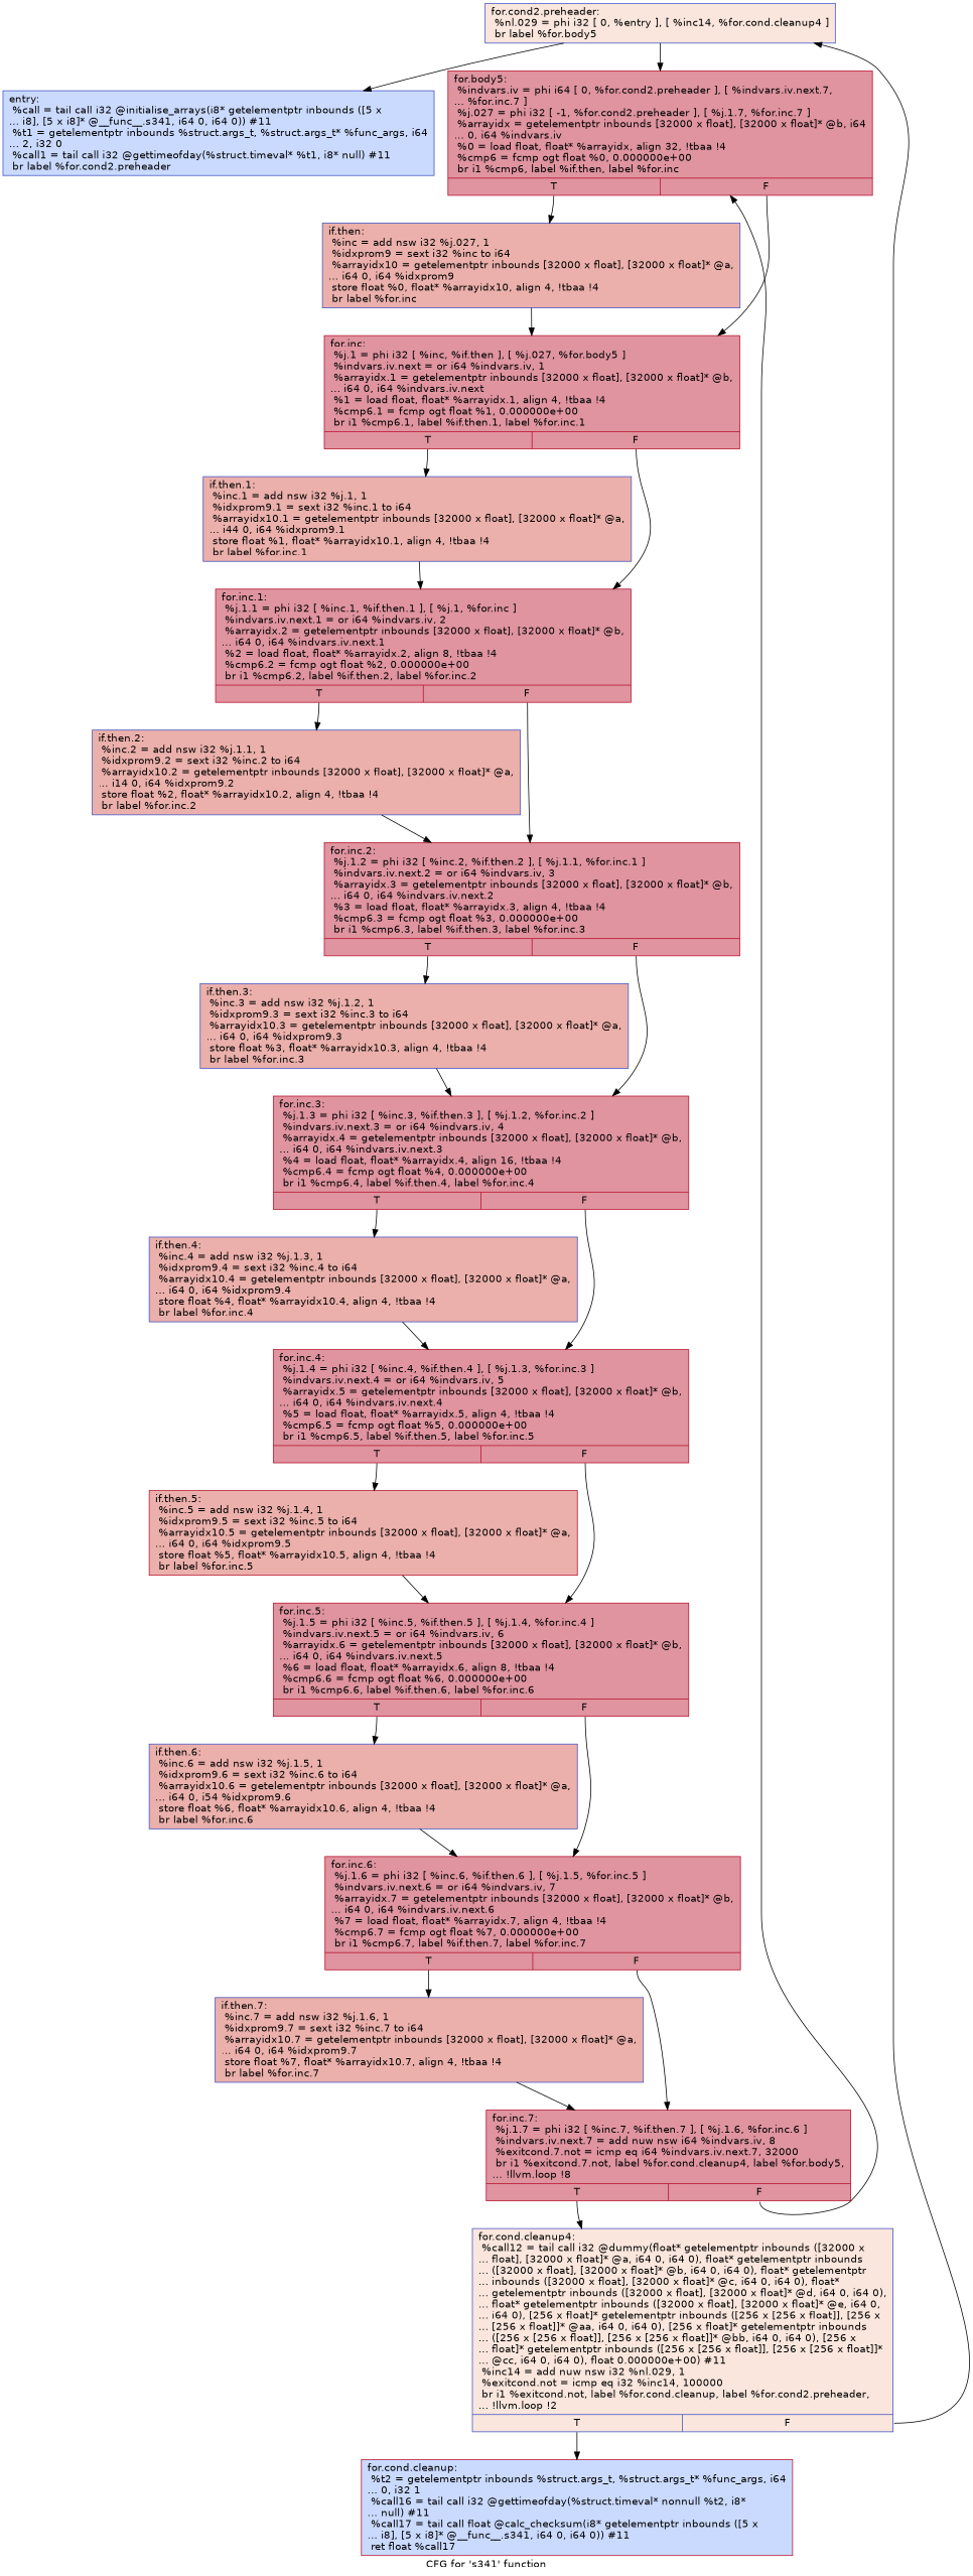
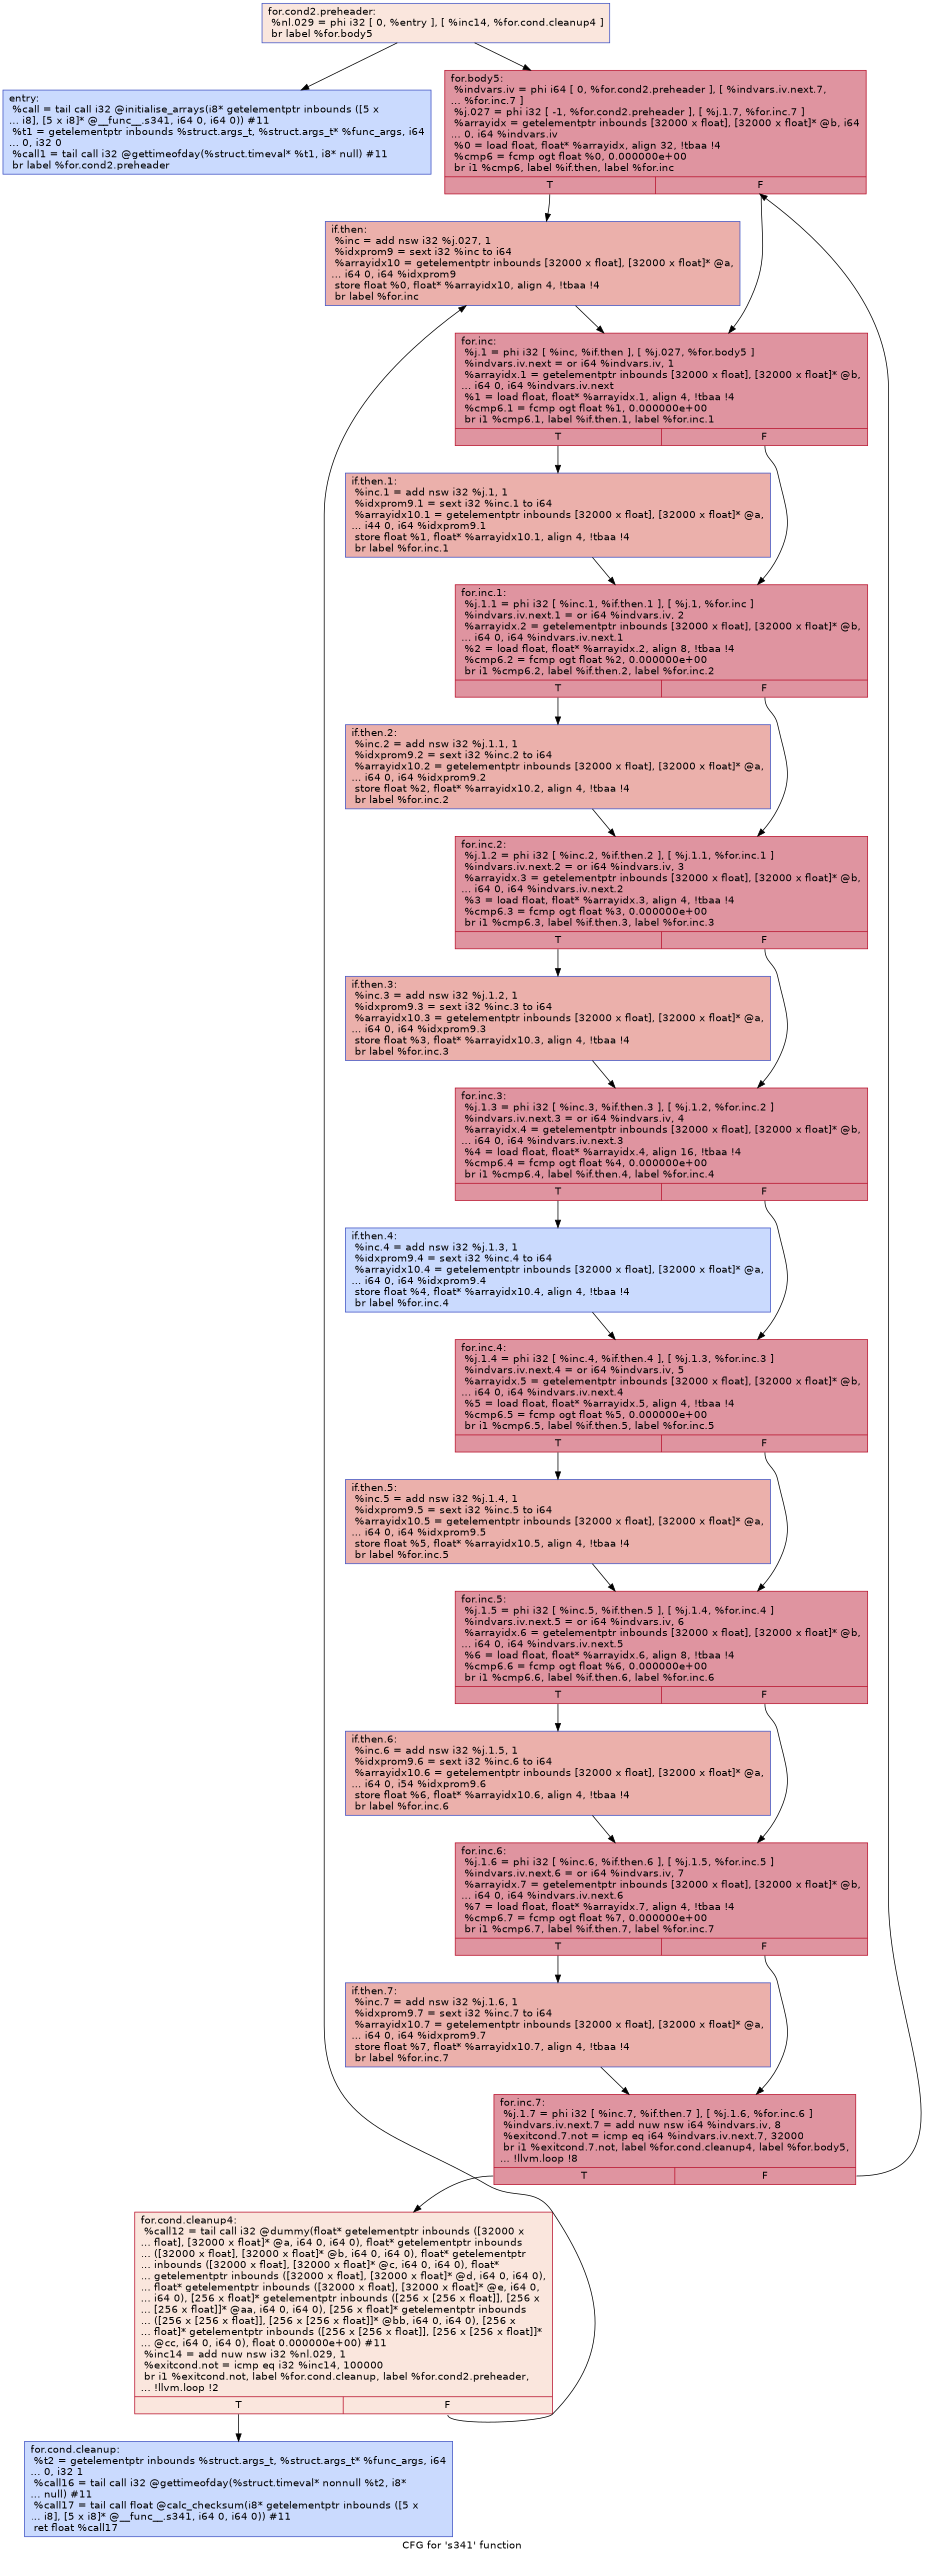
  digraph {
    fontname="DejaVu Sans"
    label="CFG for 's341' function"
    node [color="#3d50c3ff" fillcolor="#b70d2870" fontname="DejaVu Sans" shape=record style=filled]
    edge [fontname="DejaVu Sans"]
-   n1 [fillcolor="#88abfd70" label="{entry:\l  %call = tail call i32 @initialise_arrays(i8* getelementptr inbounds ([5 x\l... i8], [5 x i8]* @__func__.s341, i64 0, i64 0)) #11\l  %t1 = getelementptr inbounds %struct.args_t, %struct.args_t* %func_args, i64\l... 2, i32 0\l  %call1 = tail call i32 @gettimeofday(%struct.timeval* %t1, i8* null) #11\l  br label %for.cond2.preheader\l}"]
+   n1 [fillcolor="#88abfd70" label="{entry:\l  %call = tail call i32 @initialise_arrays(i8* getelementptr inbounds ([5 x\l... i8], [5 x i8]* @__func__.s341, i64 0, i64 0)) #11\l  %t1 = getelementptr inbounds %struct.args_t, %struct.args_t* %func_args, i64\l... 0, i32 0\l  %call1 = tail call i32 @gettimeofday(%struct.timeval* %t1, i8* null) #11\l  br label %for.cond2.preheader\l}"]
    n2 [fillcolor="#f3c7b170" label="{for.cond2.preheader:                              \l  %nl.029 = phi i32 [ 0, %entry ], [ %inc14, %for.cond.cleanup4 ]\l  br label %for.body5\l}"]
    n3 [color="#b70d28ff" label="{for.body5:                                        \l  %indvars.iv = phi i64 [ 0, %for.cond2.preheader ], [ %indvars.iv.next.7,\l... %for.inc.7 ]\l  %j.027 = phi i32 [ -1, %for.cond2.preheader ], [ %j.1.7, %for.inc.7 ]\l  %arrayidx = getelementptr inbounds [32000 x float], [32000 x float]* @b, i64\l... 0, i64 %indvars.iv\l  %0 = load float, float* %arrayidx, align 32, !tbaa !4\l  %cmp6 = fcmp ogt float %0, 0.000000e+00\l  br i1 %cmp6, label %if.then, label %for.inc\l|{<s0>T|<s1>F}}"]
    n4 [fillcolor="#d24b4070" label="{if.then:                                          \l  %inc = add nsw i32 %j.027, 1\l  %idxprom9 = sext i32 %inc to i64\l  %arrayidx10 = getelementptr inbounds [32000 x float], [32000 x float]* @a,\l... i64 0, i64 %idxprom9\l  store float %0, float* %arrayidx10, align 4, !tbaa !4\l  br label %for.inc\l}"]
    n5 [color="#b70d28ff" label="{for.inc:                                          \l  %j.1 = phi i32 [ %inc, %if.then ], [ %j.027, %for.body5 ]\l  %indvars.iv.next = or i64 %indvars.iv, 1\l  %arrayidx.1 = getelementptr inbounds [32000 x float], [32000 x float]* @b,\l... i64 0, i64 %indvars.iv.next\l  %1 = load float, float* %arrayidx.1, align 4, !tbaa !4\l  %cmp6.1 = fcmp ogt float %1, 0.000000e+00\l  br i1 %cmp6.1, label %if.then.1, label %for.inc.1\l|{<s0>T|<s1>F}}"]
    n6 [fillcolor="#d24b4070" label="{if.then.1:                                        \l  %inc.1 = add nsw i32 %j.1, 1\l  %idxprom9.1 = sext i32 %inc.1 to i64\l  %arrayidx10.1 = getelementptr inbounds [32000 x float], [32000 x float]* @a,\l... i44 0, i64 %idxprom9.1\l  store float %1, float* %arrayidx10.1, align 4, !tbaa !4\l  br label %for.inc.1\l}"]
    n7 [color="#b70d28ff" label="{for.inc.1:                                        \l  %j.1.1 = phi i32 [ %inc.1, %if.then.1 ], [ %j.1, %for.inc ]\l  %indvars.iv.next.1 = or i64 %indvars.iv, 2\l  %arrayidx.2 = getelementptr inbounds [32000 x float], [32000 x float]* @b,\l... i64 0, i64 %indvars.iv.next.1\l  %2 = load float, float* %arrayidx.2, align 8, !tbaa !4\l  %cmp6.2 = fcmp ogt float %2, 0.000000e+00\l  br i1 %cmp6.2, label %if.then.2, label %for.inc.2\l|{<s0>T|<s1>F}}"]
-   n8 [color="#b70d28ff" fillcolor="#88abfd70" label="{for.cond.cleanup:                                 \l  %t2 = getelementptr inbounds %struct.args_t, %struct.args_t* %func_args, i64\l... 0, i32 1\l  %call16 = tail call i32 @gettimeofday(%struct.timeval* nonnull %t2, i8*\l... null) #11\l  %call17 = tail call float @calc_checksum(i8* getelementptr inbounds ([5 x\l... i8], [5 x i8]* @__func__.s341, i64 0, i64 0)) #11\l  ret float %call17\l}"]
-   n9 [fillcolor="#f3c7b170" label="{for.cond.cleanup4:                                \l  %call12 = tail call i32 @dummy(float* getelementptr inbounds ([32000 x\l... float], [32000 x float]* @a, i64 0, i64 0), float* getelementptr inbounds\l... ([32000 x float], [32000 x float]* @b, i64 0, i64 0), float* getelementptr\l... inbounds ([32000 x float], [32000 x float]* @c, i64 0, i64 0), float*\l... getelementptr inbounds ([32000 x float], [32000 x float]* @d, i64 0, i64 0),\l... float* getelementptr inbounds ([32000 x float], [32000 x float]* @e, i64 0,\l... i64 0), [256 x float]* getelementptr inbounds ([256 x [256 x float]], [256 x\l... [256 x float]]* @aa, i64 0, i64 0), [256 x float]* getelementptr inbounds\l... ([256 x [256 x float]], [256 x [256 x float]]* @bb, i64 0, i64 0), [256 x\l... float]* getelementptr inbounds ([256 x [256 x float]], [256 x [256 x float]]*\l... @cc, i64 0, i64 0), float 0.000000e+00) #11\l  %inc14 = add nuw nsw i32 %nl.029, 1\l  %exitcond.not = icmp eq i32 %inc14, 100000\l  br i1 %exitcond.not, label %for.cond.cleanup, label %for.cond2.preheader,\l... !llvm.loop !2\l|{<s0>T|<s1>F}}"]
-   n10 [fillcolor="#d24b4070" label="{if.then.2:                                        \l  %inc.2 = add nsw i32 %j.1.1, 1\l  %idxprom9.2 = sext i32 %inc.2 to i64\l  %arrayidx10.2 = getelementptr inbounds [32000 x float], [32000 x float]* @a,\l... i14 0, i64 %idxprom9.2\l  store float %2, float* %arrayidx10.2, align 4, !tbaa !4\l  br label %for.inc.2\l}"]
+   n8 [fillcolor="#88abfd70" label="{for.cond.cleanup:                                 \l  %t2 = getelementptr inbounds %struct.args_t, %struct.args_t* %func_args, i64\l... 0, i32 1\l  %call16 = tail call i32 @gettimeofday(%struct.timeval* nonnull %t2, i8*\l... null) #11\l  %call17 = tail call float @calc_checksum(i8* getelementptr inbounds ([5 x\l... i8], [5 x i8]* @__func__.s341, i64 0, i64 0)) #11\l  ret float %call17\l}"]
+   n9 [color="#b70d28ff" fillcolor="#f3c7b170" label="{for.cond.cleanup4:                                \l  %call12 = tail call i32 @dummy(float* getelementptr inbounds ([32000 x\l... float], [32000 x float]* @a, i64 0, i64 0), float* getelementptr inbounds\l... ([32000 x float], [32000 x float]* @b, i64 0, i64 0), float* getelementptr\l... inbounds ([32000 x float], [32000 x float]* @c, i64 0, i64 0), float*\l... getelementptr inbounds ([32000 x float], [32000 x float]* @d, i64 0, i64 0),\l... float* getelementptr inbounds ([32000 x float], [32000 x float]* @e, i64 0,\l... i64 0), [256 x float]* getelementptr inbounds ([256 x [256 x float]], [256 x\l... [256 x float]]* @aa, i64 0, i64 0), [256 x float]* getelementptr inbounds\l... ([256 x [256 x float]], [256 x [256 x float]]* @bb, i64 0, i64 0), [256 x\l... float]* getelementptr inbounds ([256 x [256 x float]], [256 x [256 x float]]*\l... @cc, i64 0, i64 0), float 0.000000e+00) #11\l  %inc14 = add nuw nsw i32 %nl.029, 1\l  %exitcond.not = icmp eq i32 %inc14, 100000\l  br i1 %exitcond.not, label %for.cond.cleanup, label %for.cond2.preheader,\l... !llvm.loop !2\l|{<s0>T|<s1>F}}"]
+   n10 [fillcolor="#d24b4070" label="{if.then.2:                                        \l  %inc.2 = add nsw i32 %j.1.1, 1\l  %idxprom9.2 = sext i32 %inc.2 to i64\l  %arrayidx10.2 = getelementptr inbounds [32000 x float], [32000 x float]* @a,\l... i64 0, i64 %idxprom9.2\l  store float %2, float* %arrayidx10.2, align 4, !tbaa !4\l  br label %for.inc.2\l}"]
    n11 [color="#b70d28ff" label="{for.inc.2:                                        \l  %j.1.2 = phi i32 [ %inc.2, %if.then.2 ], [ %j.1.1, %for.inc.1 ]\l  %indvars.iv.next.2 = or i64 %indvars.iv, 3\l  %arrayidx.3 = getelementptr inbounds [32000 x float], [32000 x float]* @b,\l... i64 0, i64 %indvars.iv.next.2\l  %3 = load float, float* %arrayidx.3, align 4, !tbaa !4\l  %cmp6.3 = fcmp ogt float %3, 0.000000e+00\l  br i1 %cmp6.3, label %if.then.3, label %for.inc.3\l|{<s0>T|<s1>F}}"]
    n12 [fillcolor="#d24b4070" label="{if.then.3:                                        \l  %inc.3 = add nsw i32 %j.1.2, 1\l  %idxprom9.3 = sext i32 %inc.3 to i64\l  %arrayidx10.3 = getelementptr inbounds [32000 x float], [32000 x float]* @a,\l... i64 0, i64 %idxprom9.3\l  store float %3, float* %arrayidx10.3, align 4, !tbaa !4\l  br label %for.inc.3\l}"]
    n13 [color="#b70d28ff" label="{for.inc.3:                                        \l  %j.1.3 = phi i32 [ %inc.3, %if.then.3 ], [ %j.1.2, %for.inc.2 ]\l  %indvars.iv.next.3 = or i64 %indvars.iv, 4\l  %arrayidx.4 = getelementptr inbounds [32000 x float], [32000 x float]* @b,\l... i64 0, i64 %indvars.iv.next.3\l  %4 = load float, float* %arrayidx.4, align 16, !tbaa !4\l  %cmp6.4 = fcmp ogt float %4, 0.000000e+00\l  br i1 %cmp6.4, label %if.then.4, label %for.inc.4\l|{<s0>T|<s1>F}}"]
-   n14 [fillcolor="#d24b4070" label="{if.then.4:                                        \l  %inc.4 = add nsw i32 %j.1.3, 1\l  %idxprom9.4 = sext i32 %inc.4 to i64\l  %arrayidx10.4 = getelementptr inbounds [32000 x float], [32000 x float]* @a,\l... i64 0, i64 %idxprom9.4\l  store float %4, float* %arrayidx10.4, align 4, !tbaa !4\l  br label %for.inc.4\l}"]
+   n14 [fillcolor="#88abfd70" label="{if.then.4:                                        \l  %inc.4 = add nsw i32 %j.1.3, 1\l  %idxprom9.4 = sext i32 %inc.4 to i64\l  %arrayidx10.4 = getelementptr inbounds [32000 x float], [32000 x float]* @a,\l... i64 0, i64 %idxprom9.4\l  store float %4, float* %arrayidx10.4, align 4, !tbaa !4\l  br label %for.inc.4\l}"]
    n15 [color="#b70d28ff" label="{for.inc.4:                                        \l  %j.1.4 = phi i32 [ %inc.4, %if.then.4 ], [ %j.1.3, %for.inc.3 ]\l  %indvars.iv.next.4 = or i64 %indvars.iv, 5\l  %arrayidx.5 = getelementptr inbounds [32000 x float], [32000 x float]* @b,\l... i64 0, i64 %indvars.iv.next.4\l  %5 = load float, float* %arrayidx.5, align 4, !tbaa !4\l  %cmp6.5 = fcmp ogt float %5, 0.000000e+00\l  br i1 %cmp6.5, label %if.then.5, label %for.inc.5\l|{<s0>T|<s1>F}}"]
-   n16 [color="#b70d28ff" fillcolor="#d24b4070" label="{if.then.5:                                        \l  %inc.5 = add nsw i32 %j.1.4, 1\l  %idxprom9.5 = sext i32 %inc.5 to i64\l  %arrayidx10.5 = getelementptr inbounds [32000 x float], [32000 x float]* @a,\l... i64 0, i64 %idxprom9.5\l  store float %5, float* %arrayidx10.5, align 4, !tbaa !4\l  br label %for.inc.5\l}"]
+   n16 [fillcolor="#d24b4070" label="{if.then.5:                                        \l  %inc.5 = add nsw i32 %j.1.4, 1\l  %idxprom9.5 = sext i32 %inc.5 to i64\l  %arrayidx10.5 = getelementptr inbounds [32000 x float], [32000 x float]* @a,\l... i64 0, i64 %idxprom9.5\l  store float %5, float* %arrayidx10.5, align 4, !tbaa !4\l  br label %for.inc.5\l}"]
    n17 [color="#b70d28ff" label="{for.inc.5:                                        \l  %j.1.5 = phi i32 [ %inc.5, %if.then.5 ], [ %j.1.4, %for.inc.4 ]\l  %indvars.iv.next.5 = or i64 %indvars.iv, 6\l  %arrayidx.6 = getelementptr inbounds [32000 x float], [32000 x float]* @b,\l... i64 0, i64 %indvars.iv.next.5\l  %6 = load float, float* %arrayidx.6, align 8, !tbaa !4\l  %cmp6.6 = fcmp ogt float %6, 0.000000e+00\l  br i1 %cmp6.6, label %if.then.6, label %for.inc.6\l|{<s0>T|<s1>F}}"]
    n18 [fillcolor="#d24b4070" label="{if.then.6:                                        \l  %inc.6 = add nsw i32 %j.1.5, 1\l  %idxprom9.6 = sext i32 %inc.6 to i64\l  %arrayidx10.6 = getelementptr inbounds [32000 x float], [32000 x float]* @a,\l... i64 0, i54 %idxprom9.6\l  store float %6, float* %arrayidx10.6, align 4, !tbaa !4\l  br label %for.inc.6\l}"]
    n19 [color="#b70d28ff" label="{for.inc.6:                                        \l  %j.1.6 = phi i32 [ %inc.6, %if.then.6 ], [ %j.1.5, %for.inc.5 ]\l  %indvars.iv.next.6 = or i64 %indvars.iv, 7\l  %arrayidx.7 = getelementptr inbounds [32000 x float], [32000 x float]* @b,\l... i64 0, i64 %indvars.iv.next.6\l  %7 = load float, float* %arrayidx.7, align 4, !tbaa !4\l  %cmp6.7 = fcmp ogt float %7, 0.000000e+00\l  br i1 %cmp6.7, label %if.then.7, label %for.inc.7\l|{<s0>T|<s1>F}}"]
    n20 [fillcolor="#d24b4070" label="{if.then.7:                                        \l  %inc.7 = add nsw i32 %j.1.6, 1\l  %idxprom9.7 = sext i32 %inc.7 to i64\l  %arrayidx10.7 = getelementptr inbounds [32000 x float], [32000 x float]* @a,\l... i64 0, i64 %idxprom9.7\l  store float %7, float* %arrayidx10.7, align 4, !tbaa !4\l  br label %for.inc.7\l}"]
    n21 [color="#b70d28ff" label="{for.inc.7:                                        \l  %j.1.7 = phi i32 [ %inc.7, %if.then.7 ], [ %j.1.6, %for.inc.6 ]\l  %indvars.iv.next.7 = add nuw nsw i64 %indvars.iv, 8\l  %exitcond.7.not = icmp eq i64 %indvars.iv.next.7, 32000\l  br i1 %exitcond.7.not, label %for.cond.cleanup4, label %for.body5,\l... !llvm.loop !8\l|{<s0>T|<s1>F}}"]
    n2 -> n1
    n2 -> n3
    n3 -> n4 [tailport=s0]
    n3 -> n5 [tailport=s1]
    n4 -> n5
    n5 -> n6 [tailport=s0]
    n5 -> n7 [tailport=s1]
    n6 -> n7
    n7 -> n10 [tailport=s0]
    n7 -> n11 [tailport=s1]
-   n9 -> n2 [tailport=s1]
+   n9 -> n4 [tailport=s1]
    n9 -> n8 [tailport=s0]
    n10 -> n11
    n11 -> n12 [tailport=s0]
    n11 -> n13 [tailport=s1]
    n12 -> n13
    n13 -> n14 [tailport=s0]
    n13 -> n15 [tailport=s1]
    n14 -> n15
    n15 -> n16 [tailport=s0]
    n15 -> n17 [tailport=s1]
    n16 -> n17
    n17 -> n18 [tailport=s0]
    n17 -> n19 [tailport=s1]
    n18 -> n19
    n19 -> n20 [tailport=s0]
    n19 -> n21 [tailport=s1]
    n20 -> n21
    n21 -> n3 [tailport=s1]
    n21 -> n9 [tailport=s0]
  }
